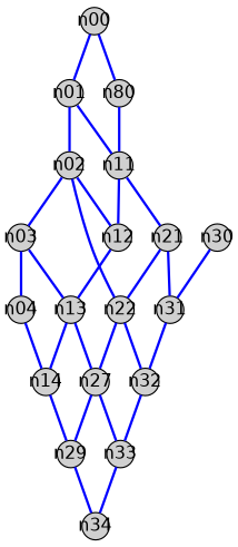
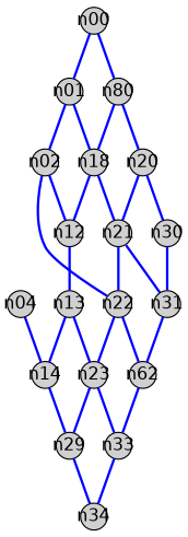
  graph {
    node [fillcolor="#d0d0d0" fixedsize=true fontname=Helvetica shape=circle style=filled]
    edge [color=blue fontname=Helvetica style=bold]
    n00 [height=0.3 width=0.3]
    n01 [height=0.3 width=0.3]
    n10 [height=0.3 label=n80 width=0.3]
    n02 [height=0.3 width=0.3]
-   n11 [height=0.3 width=0.3]
-   n03 [height=0.3 width=0.3]
+   n11 [height=0.3 width=0.3 label=n18]
+   n20 [height=0.3 width=0.3]
    n12 [height=0.3 width=0.3]
    n22 [height=0.3 width=0.3]
    n21 [height=0.3 width=0.3]
    n04 [height=0.3 width=0.3]
    n13 [height=0.3 width=0.3]
    n14 [height=0.3 width=0.3]
-   n23 [height=0.3 width=0.3 label=n27]
+   n23 [height=0.3 width=0.3]
    n24 [height=0.3 label=n29 width=0.3]
    n30 [height=0.3 width=0.3]
    n31 [height=0.3 width=0.3]
-   n32 [height=0.3 width=0.3]
+   n32 [height=0.3 width=0.3 label=n62]
    n33 [height=0.3 width=0.3]
    n34 [height=0.3 width=0.3]
    n00 -- n01
    n00 -- n10
    n01 -- n02
    n01 -- n11
    n10 -- n11
-   n02 -- n03
+   n10 -- n20
    n02 -- n12
    n02 -- n22
    n11 -- n12
    n11 -- n21
-   n03 -- n04
-   n03 -- n13
+   n20 -- n21
+   n20 -- n30
    n12 -- n13
    n22 -- n23
    n22 -- n32
    n21 -- n22
    n21 -- n31
    n04 -- n14
    n13 -- n14
    n13 -- n23
    n14 -- n24
    n23 -- n24
    n23 -- n33
    n24 -- n34
    n30 -- n31
    n31 -- n32
    n32 -- n33
    n33 -- n34
  }
